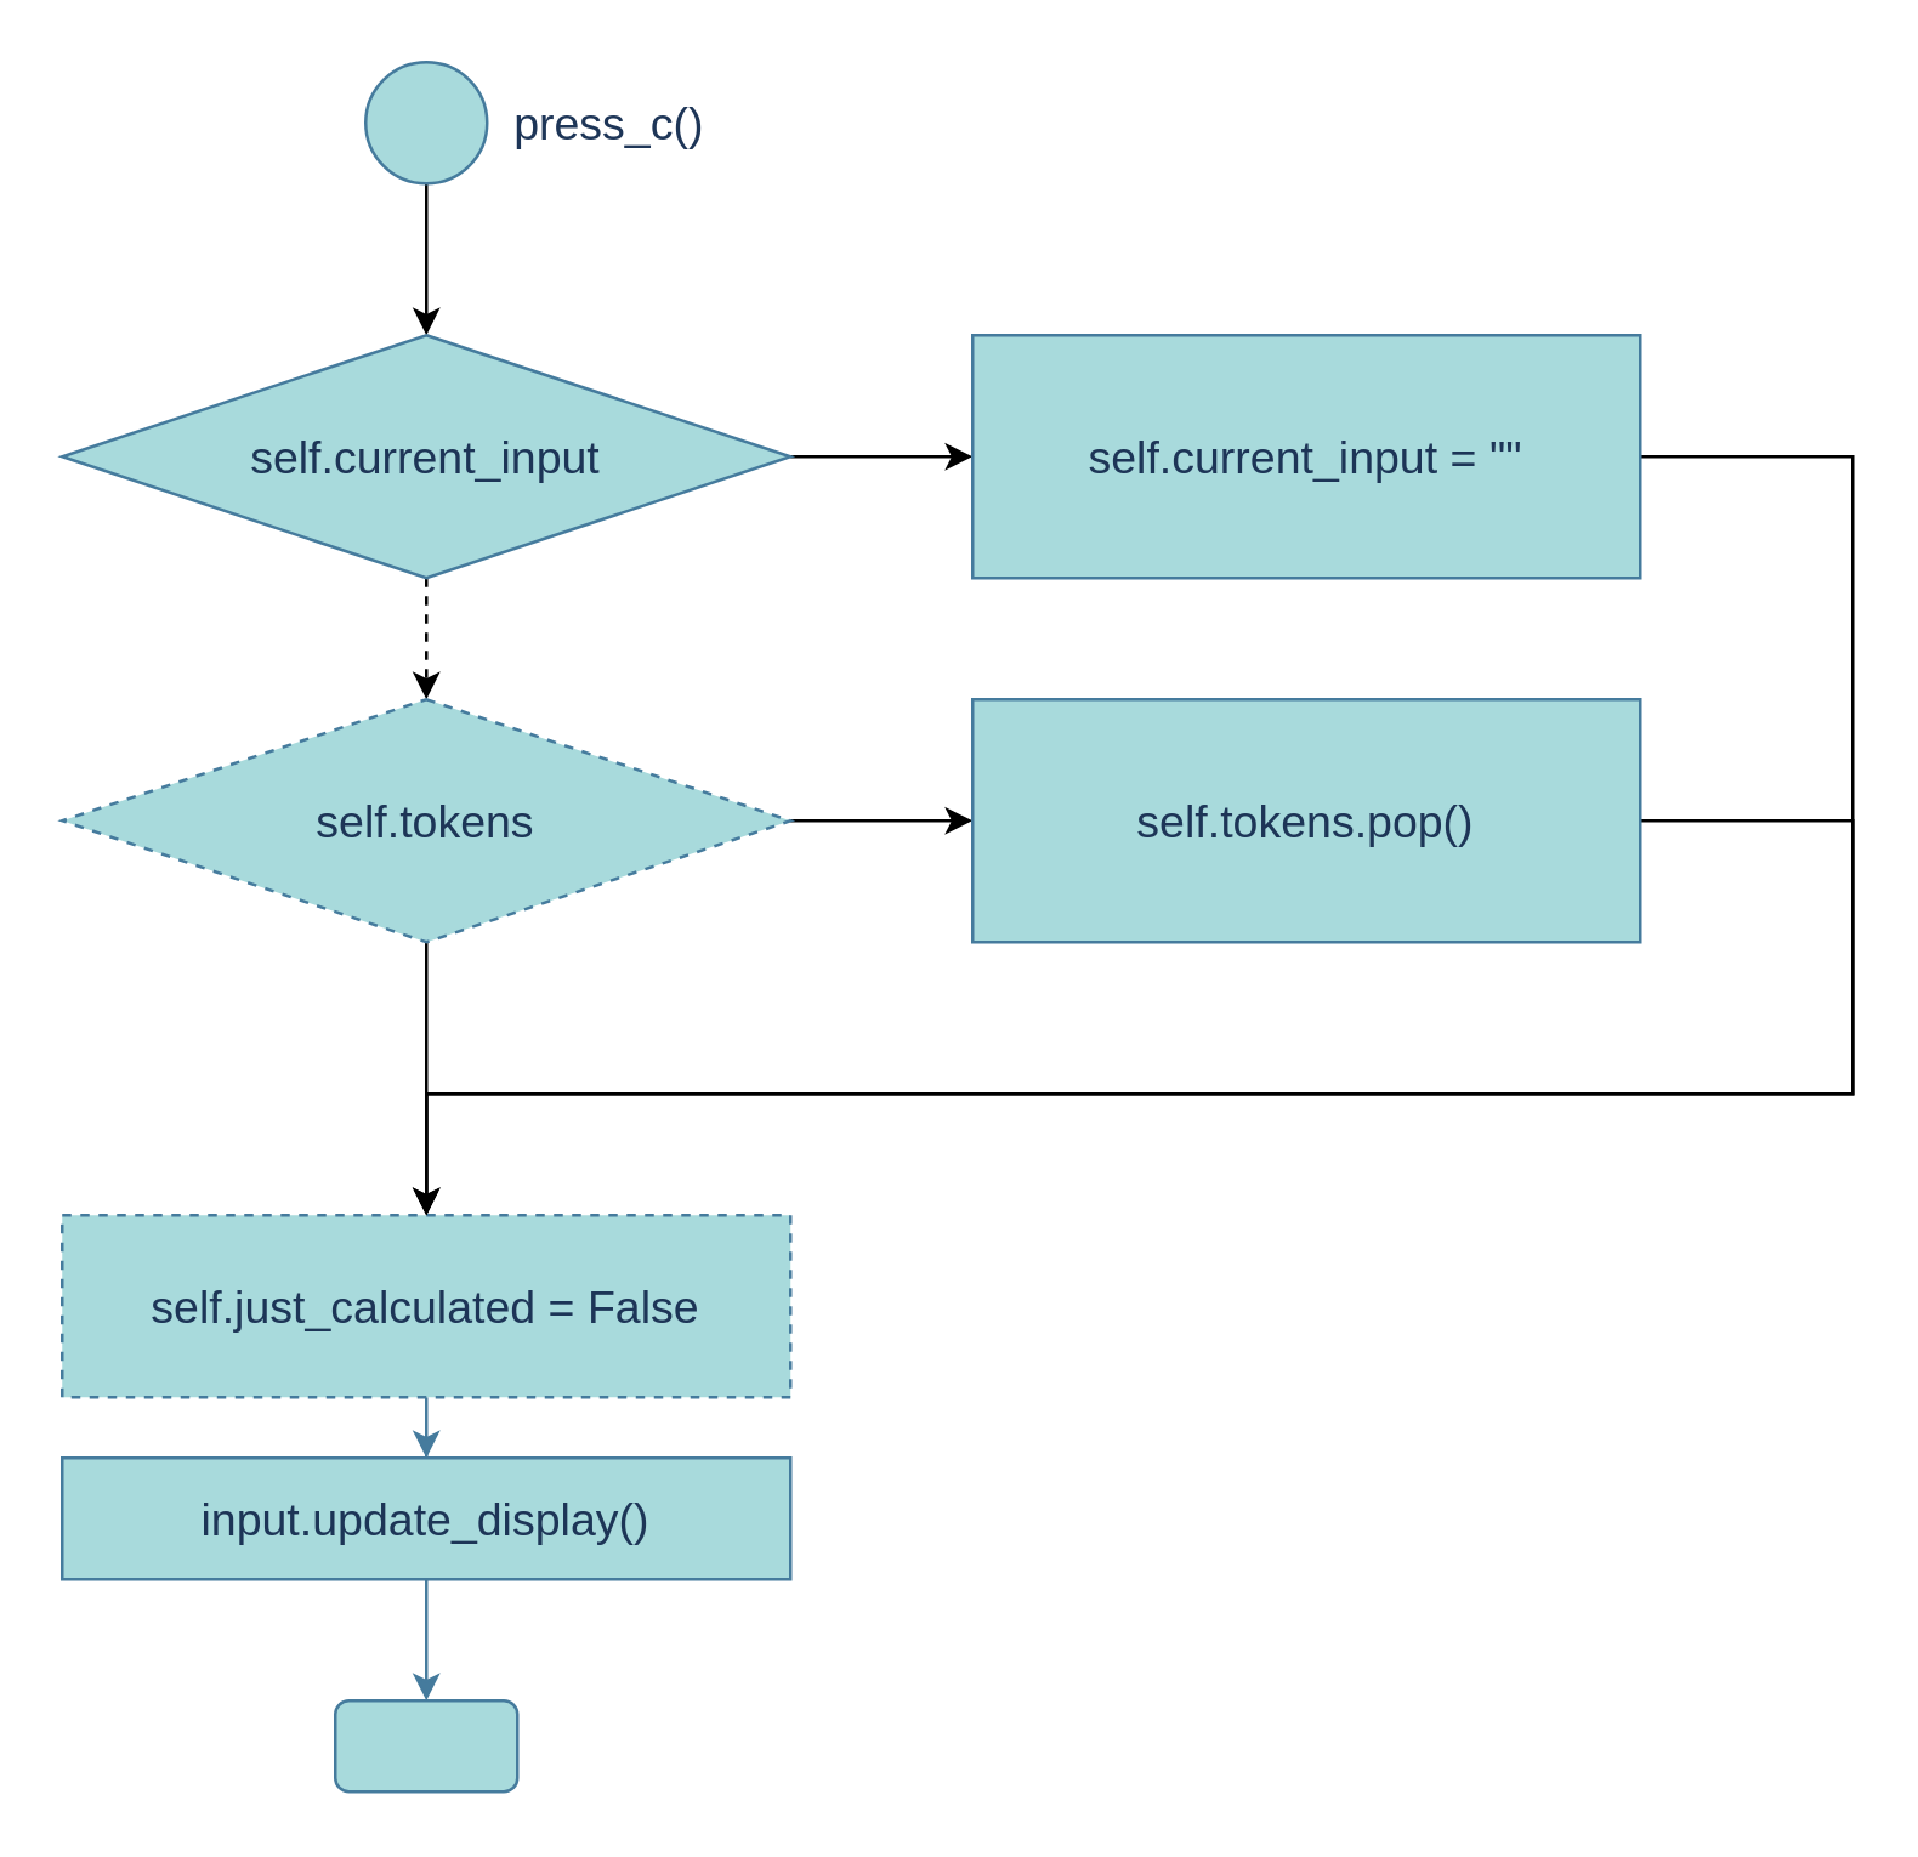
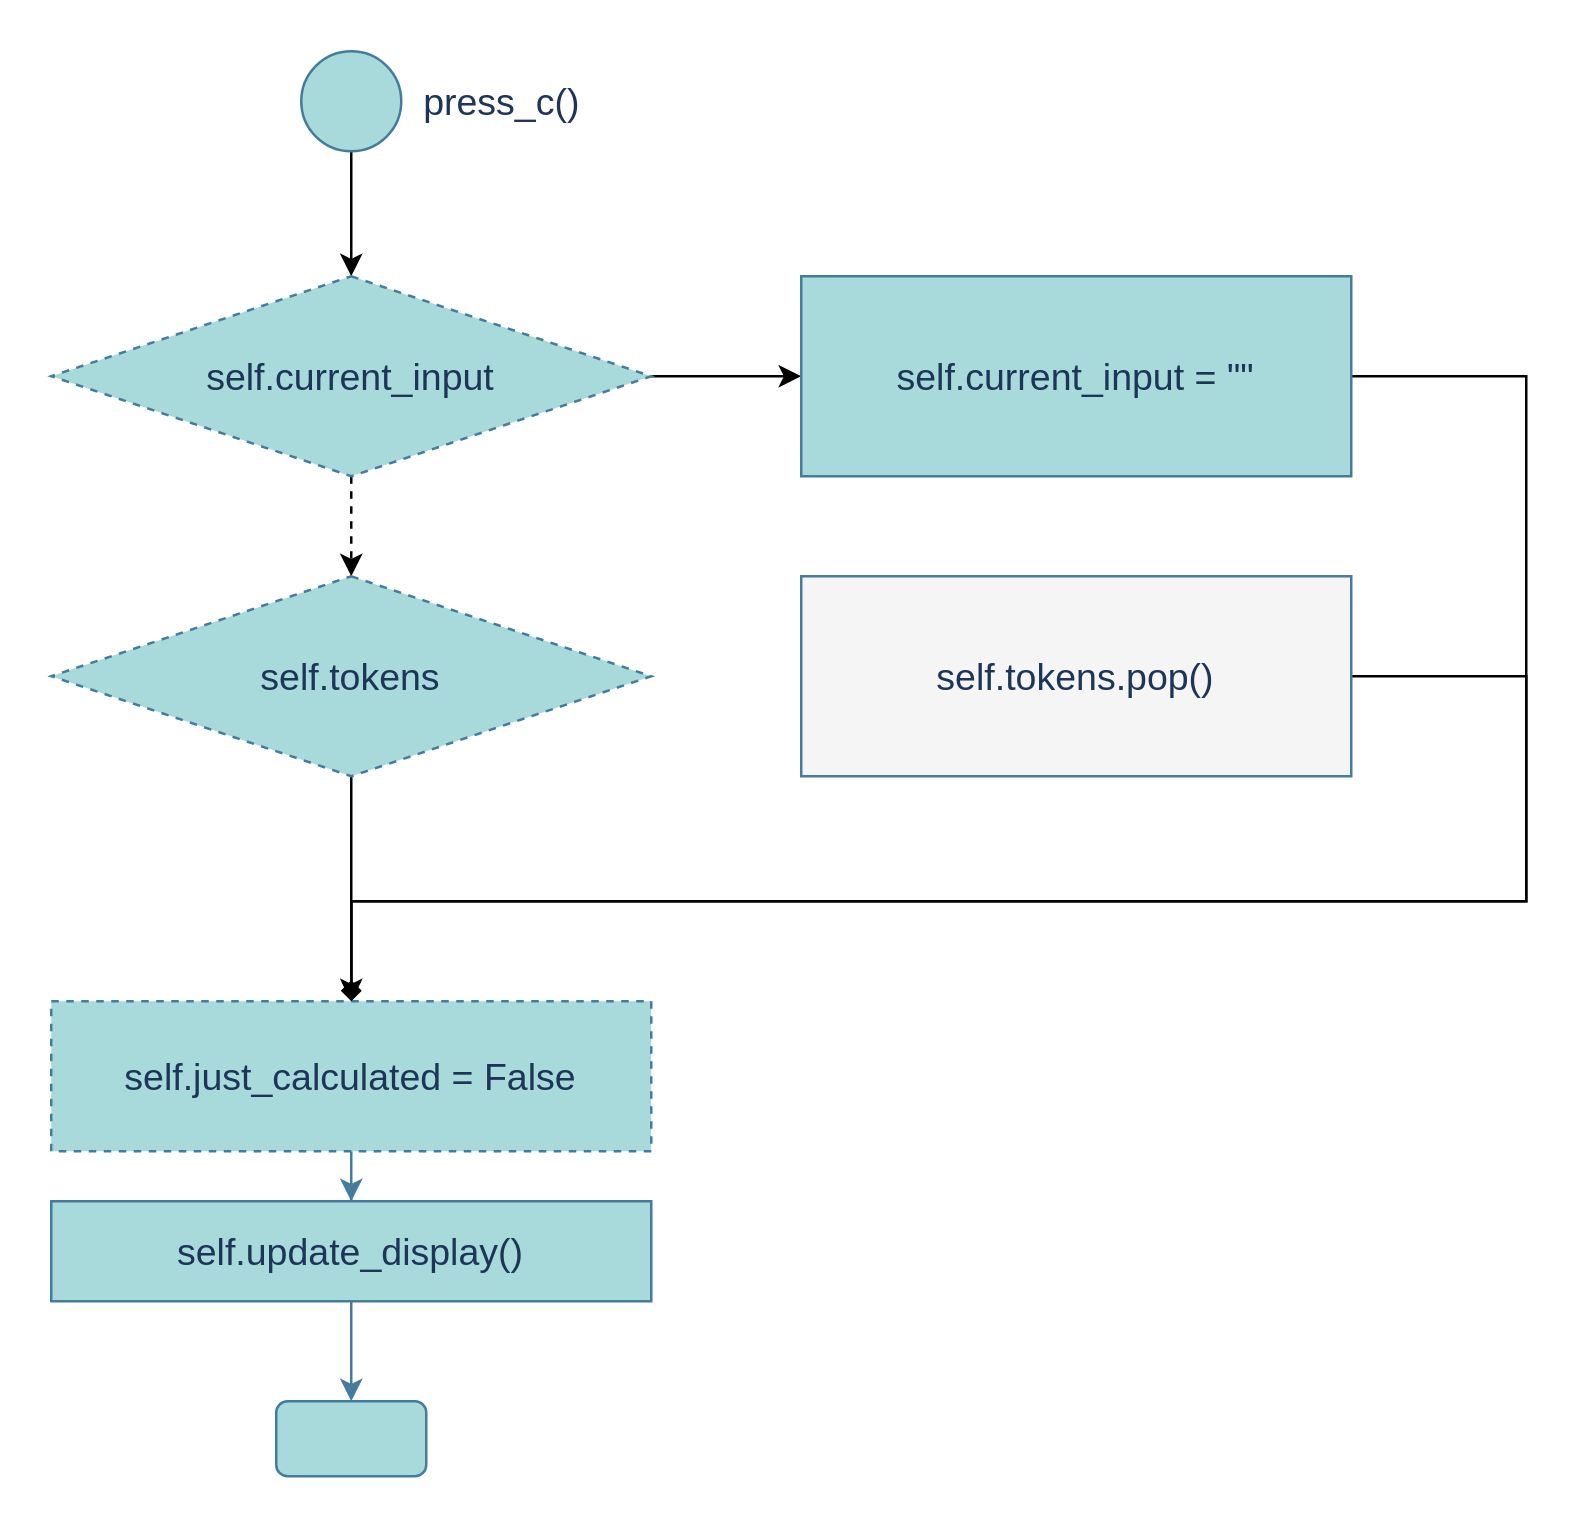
  <mxCell id="0" />
  <mxCell id="1" parent="0" />
  <mxCell id="2" value="" style="edgeStyle=orthogonalEdgeStyle;rounded=0;orthogonalLoop=1;jettySize=auto;html=1;verticalAlign=middle;" edge="1" parent="1" source="3" target="12"><mxGeometry relative="1" as="geometry" /></mxCell>
  <mxCell id="3" value="" style="verticalLabelPosition=bottom;verticalAlign=middle;html=1;shape=mxgraph.flowchart.on-page_reference;strokeColor=#457B9D;fontColor=#1D3557;fillColor=#A8DADC;fontSize=15;" parent="1" vertex="1"><mxGeometry x="120" y="20" width="40" height="40" as="geometry" /></mxCell>
  <mxCell id="4" value="press_c()" style="text;html=1;align=center;verticalAlign=middle;resizable=0;points=[];autosize=1;strokeColor=none;fillColor=none;fontColor=#1D3557;fontSize=15;" parent="1" vertex="1"><mxGeometry x="155" y="25" width="90" height="30" as="geometry" /></mxCell>
  <mxCell id="5" value="" style="edgeStyle=orthogonalEdgeStyle;rounded=0;orthogonalLoop=1;jettySize=auto;html=1;strokeColor=#457B9D;fontColor=#1D3557;fillColor=#A8DADC;fontSize=15;verticalAlign=middle;" parent="1" source="6" target="8" edge="1"><mxGeometry relative="1" as="geometry" /></mxCell>
  <mxCell id="6" value="&lt;div&gt;&lt;span style=&quot;background-color: transparent; color: light-dark(rgb(29, 53, 87), rgb(176, 196, 226));&quot;&gt;self.just_calculated = False&lt;/span&gt;&lt;/div&gt;" style="whiteSpace=wrap;html=1;verticalAlign=middle;fillColor=#A8DADC;strokeColor=#457B9D;fontColor=#1D3557;fontSize=15;dashed=1;" parent="1" vertex="1"><mxGeometry x="20" y="400" width="240" height="60" as="geometry" /></mxCell>
  <mxCell id="7" value="" style="edgeStyle=orthogonalEdgeStyle;rounded=0;orthogonalLoop=1;jettySize=auto;html=1;strokeColor=#457B9D;fontColor=#1D3557;fillColor=#A8DADC;fontSize=15;verticalAlign=middle;" parent="1" source="8" target="9" edge="1"><mxGeometry relative="1" as="geometry" /></mxCell>
- <mxCell id="8" value="input.update_display()" style="whiteSpace=wrap;html=1;verticalAlign=middle;fillColor=#A8DADC;strokeColor=#457B9D;fontColor=#1D3557;fontSize=15;" parent="1" vertex="1"><mxGeometry x="20" y="480" width="240" height="40" as="geometry" /></mxCell>
+ <mxCell id="8" value="self.update_display()" style="whiteSpace=wrap;html=1;verticalAlign=middle;fillColor=#A8DADC;strokeColor=#457B9D;fontColor=#1D3557;fontSize=15;" parent="1" vertex="1"><mxGeometry x="20" y="480" width="240" height="40" as="geometry" /></mxCell>
  <mxCell id="9" value="" style="rounded=1;whiteSpace=wrap;html=1;verticalAlign=middle;fillColor=#A8DADC;strokeColor=#457B9D;fontColor=#1D3557;fontSize=15;" parent="1" vertex="1"><mxGeometry x="110" y="560" width="60" height="30" as="geometry" /></mxCell>
  <mxCell id="10" value="" style="edgeStyle=orthogonalEdgeStyle;rounded=0;orthogonalLoop=1;jettySize=auto;html=1;verticalAlign=middle;dashed=1;" edge="1" parent="1" source="12" target="15"><mxGeometry relative="1" as="geometry" /></mxCell>
  <mxCell id="11" value="" style="edgeStyle=orthogonalEdgeStyle;rounded=0;orthogonalLoop=1;jettySize=auto;html=1;verticalAlign=middle;" edge="1" parent="1" source="12" target="17"><mxGeometry relative="1" as="geometry" /></mxCell>
- <mxCell id="12" value="self.current_input" style="rhombus;whiteSpace=wrap;html=1;fontSize=15;verticalAlign=middle;fillColor=#A8DADC;strokeColor=#457B9D;fontColor=#1D3557;" vertex="1" parent="1"><mxGeometry x="20" y="110" width="240" height="80" as="geometry" /></mxCell>
- <mxCell id="13" value="" style="edgeStyle=orthogonalEdgeStyle;rounded=0;orthogonalLoop=1;jettySize=auto;html=1;verticalAlign=middle;" edge="1" parent="1" source="15" target="19"><mxGeometry relative="1" as="geometry" /></mxCell>
+ <mxCell id="12" value="self.current_input" style="rhombus;whiteSpace=wrap;html=1;fontSize=15;verticalAlign=middle;fillColor=#A8DADC;strokeColor=#457B9D;fontColor=#1D3557;dashed=1;" vertex="1" parent="1"><mxGeometry x="20" y="110" width="240" height="80" as="geometry" /></mxCell>
  <mxCell id="14" style="edgeStyle=orthogonalEdgeStyle;rounded=0;orthogonalLoop=1;jettySize=auto;html=1;entryX=0.5;entryY=0;entryDx=0;entryDy=0;endArrow=open;" edge="1" parent="1" source="15" target="6"><mxGeometry relative="1" as="geometry" /></mxCell>
  <mxCell id="15" value="self.tokens" style="rhombus;whiteSpace=wrap;html=1;fontSize=15;fillColor=#A8DADC;strokeColor=#457B9D;fontColor=#1D3557;verticalAlign=middle;dashed=1;" vertex="1" parent="1"><mxGeometry x="20" y="230" width="240" height="80" as="geometry" /></mxCell>
  <mxCell id="16" style="edgeStyle=orthogonalEdgeStyle;rounded=0;orthogonalLoop=1;jettySize=auto;html=1;entryX=0.5;entryY=0;entryDx=0;entryDy=0;" edge="1" parent="1" source="17" target="6"><mxGeometry relative="1" as="geometry"><Array as="points"><mxPoint x="610" y="150" /><mxPoint x="610" y="360" /><mxPoint x="140" y="360" /></Array></mxGeometry></mxCell>
  <mxCell id="17" value="self.current_input = &quot;&quot;" style="whiteSpace=wrap;html=1;fontSize=15;fillColor=#A8DADC;strokeColor=#457B9D;fontColor=#1D3557;verticalAlign=middle;" vertex="1" parent="1"><mxGeometry x="320" y="110" width="220" height="80" as="geometry" /></mxCell>
- <mxCell id="18" style="edgeStyle=orthogonalEdgeStyle;rounded=0;orthogonalLoop=1;jettySize=auto;html=1;entryX=0.5;entryY=0;entryDx=0;entryDy=0;" edge="1" parent="1" source="19" target="6"><mxGeometry relative="1" as="geometry"><mxPoint x="140" y="390" as="targetPoint" /><Array as="points"><mxPoint x="610" y="270" /><mxPoint x="610" y="360" /><mxPoint x="140" y="360" /></Array></mxGeometry></mxCell>
- <mxCell id="19" value="self.tokens.pop()" style="whiteSpace=wrap;html=1;fontSize=15;fillColor=#A8DADC;strokeColor=#457B9D;fontColor=#1D3557;verticalAlign=middle;" vertex="1" parent="1"><mxGeometry x="320" y="230" width="220" height="80" as="geometry" /></mxCell>
+ <mxCell id="18" style="edgeStyle=orthogonalEdgeStyle;rounded=0;orthogonalLoop=1;jettySize=auto;html=1;entryX=0.5;entryY=0;entryDx=0;entryDy=0;endArrow=diamond;" edge="1" parent="1" source="19" target="6"><mxGeometry relative="1" as="geometry"><mxPoint x="140" y="390" as="targetPoint" /><Array as="points"><mxPoint x="610" y="270" /><mxPoint x="610" y="360" /><mxPoint x="140" y="360" /></Array></mxGeometry></mxCell>
+ <mxCell id="19" value="self.tokens.pop()" style="whiteSpace=wrap;html=1;fontSize=15;fillColor=#f5f5f5;strokeColor=#457B9D;fontColor=#1D3557;verticalAlign=middle;" vertex="1" parent="1"><mxGeometry x="320" y="230" width="220" height="80" as="geometry" /></mxCell>
